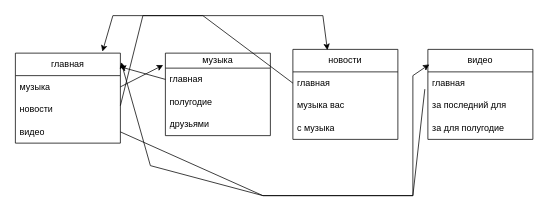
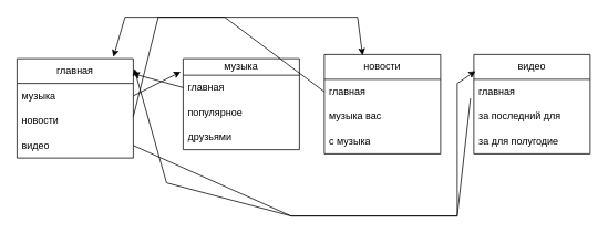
  <mxCell id="0" />
  <mxCell id="1" parent="0" />
  <mxCell id="2" value="главная" style="swimlane;fontStyle=0;childLayout=stackLayout;horizontal=1;startSize=30;horizontalStack=0;resizeParent=1;resizeParentMax=0;resizeLast=0;collapsible=1;marginBottom=0;whiteSpace=wrap;html=1;" vertex="1" parent="1"><mxGeometry x="20" y="70" width="140" height="120" as="geometry" /></mxCell>
  <mxCell id="3" value="музыка" style="text;strokeColor=none;fillColor=none;align=left;verticalAlign=middle;spacingLeft=4;spacingRight=4;overflow=hidden;points=[[0,0.5],[1,0.5]];portConstraint=eastwest;rotatable=0;whiteSpace=wrap;html=1;" vertex="1" parent="2"><mxGeometry y="30" width="140" height="30" as="geometry" /></mxCell>
  <mxCell id="4" value="новости" style="text;strokeColor=none;fillColor=none;align=left;verticalAlign=middle;spacingLeft=4;spacingRight=4;overflow=hidden;points=[[0,0.5],[1,0.5]];portConstraint=eastwest;rotatable=0;whiteSpace=wrap;html=1;" vertex="1" parent="2"><mxGeometry y="60" width="140" height="30" as="geometry" /></mxCell>
  <mxCell id="5" value="видео" style="text;strokeColor=none;fillColor=none;align=left;verticalAlign=middle;spacingLeft=4;spacingRight=4;overflow=hidden;points=[[0,0.5],[1,0.5]];portConstraint=eastwest;rotatable=0;whiteSpace=wrap;html=1;" vertex="1" parent="2"><mxGeometry y="90" width="140" height="30" as="geometry" /></mxCell>
  <mxCell id="6" value="музыка" style="swimlane;fontStyle=0;childLayout=stackLayout;horizontal=1;startSize=20;horizontalStack=0;resizeParent=1;resizeParentMax=0;resizeLast=0;collapsible=1;marginBottom=0;whiteSpace=wrap;html=1;" vertex="1" parent="1"><mxGeometry x="220" y="70" width="140" height="110" as="geometry" /></mxCell>
  <mxCell id="7" value="главная" style="text;strokeColor=none;fillColor=none;align=left;verticalAlign=middle;spacingLeft=4;spacingRight=4;overflow=hidden;points=[[0,0.5],[1,0.5]];portConstraint=eastwest;rotatable=0;whiteSpace=wrap;html=1;" vertex="1" parent="6"><mxGeometry y="20" width="140" height="30" as="geometry" /></mxCell>
- <mxCell id="8" value="полугодие" style="text;strokeColor=none;fillColor=none;align=left;verticalAlign=middle;spacingLeft=4;spacingRight=4;overflow=hidden;points=[[0,0.5],[1,0.5]];portConstraint=eastwest;rotatable=0;whiteSpace=wrap;html=1;" vertex="1" parent="6"><mxGeometry y="50" width="140" height="30" as="geometry" /></mxCell>
+ <mxCell id="8" value="популярное" style="text;strokeColor=none;fillColor=none;align=left;verticalAlign=middle;spacingLeft=4;spacingRight=4;overflow=hidden;points=[[0,0.5],[1,0.5]];portConstraint=eastwest;rotatable=0;whiteSpace=wrap;html=1;" vertex="1" parent="6"><mxGeometry y="50" width="140" height="30" as="geometry" /></mxCell>
  <mxCell id="9" value="друзьями" style="text;strokeColor=none;fillColor=none;align=left;verticalAlign=middle;spacingLeft=4;spacingRight=4;overflow=hidden;points=[[0,0.5],[1,0.5]];portConstraint=eastwest;rotatable=0;whiteSpace=wrap;html=1;" vertex="1" parent="6"><mxGeometry y="80" width="140" height="30" as="geometry" /></mxCell>
  <mxCell id="10" value="новости" style="swimlane;fontStyle=0;childLayout=stackLayout;horizontal=1;startSize=30;horizontalStack=0;resizeParent=1;resizeParentMax=0;resizeLast=0;collapsible=1;marginBottom=0;whiteSpace=wrap;html=1;" vertex="1" parent="1"><mxGeometry x="390" y="65" width="140" height="120" as="geometry" /></mxCell>
  <mxCell id="11" value="главная" style="text;strokeColor=none;fillColor=none;align=left;verticalAlign=middle;spacingLeft=4;spacingRight=4;overflow=hidden;points=[[0,0.5],[1,0.5]];portConstraint=eastwest;rotatable=0;whiteSpace=wrap;html=1;" vertex="1" parent="10"><mxGeometry y="30" width="140" height="30" as="geometry" /></mxCell>
  <mxCell id="12" value="музыка вас" style="text;strokeColor=none;fillColor=none;align=left;verticalAlign=middle;spacingLeft=4;spacingRight=4;overflow=hidden;points=[[0,0.5],[1,0.5]];portConstraint=eastwest;rotatable=0;whiteSpace=wrap;html=1;" vertex="1" parent="10"><mxGeometry y="60" width="140" height="30" as="geometry" /></mxCell>
  <mxCell id="13" value="с музыка" style="text;strokeColor=none;fillColor=none;align=left;verticalAlign=middle;spacingLeft=4;spacingRight=4;overflow=hidden;points=[[0,0.5],[1,0.5]];portConstraint=eastwest;rotatable=0;whiteSpace=wrap;html=1;" vertex="1" parent="10"><mxGeometry y="90" width="140" height="30" as="geometry" /></mxCell>
  <mxCell id="14" value="видео" style="swimlane;fontStyle=0;childLayout=stackLayout;horizontal=1;startSize=30;horizontalStack=0;resizeParent=1;resizeParentMax=0;resizeLast=0;collapsible=1;marginBottom=0;whiteSpace=wrap;html=1;" vertex="1" parent="1"><mxGeometry x="570" y="65" width="140" height="120" as="geometry" /></mxCell>
  <mxCell id="15" value="главная" style="text;strokeColor=none;fillColor=none;align=left;verticalAlign=middle;spacingLeft=4;spacingRight=4;overflow=hidden;points=[[0,0.5],[1,0.5]];portConstraint=eastwest;rotatable=0;whiteSpace=wrap;html=1;" vertex="1" parent="14"><mxGeometry y="30" width="140" height="30" as="geometry" /></mxCell>
  <mxCell id="16" value="за последний для&amp;nbsp;" style="text;strokeColor=none;fillColor=none;align=left;verticalAlign=middle;spacingLeft=4;spacingRight=4;overflow=hidden;points=[[0,0.5],[1,0.5]];portConstraint=eastwest;rotatable=0;whiteSpace=wrap;html=1;" vertex="1" parent="14"><mxGeometry y="60" width="140" height="30" as="geometry" /></mxCell>
  <mxCell id="17" value="за для полугодие&amp;nbsp;" style="text;strokeColor=none;fillColor=none;align=left;verticalAlign=middle;spacingLeft=4;spacingRight=4;overflow=hidden;points=[[0,0.5],[1,0.5]];portConstraint=eastwest;rotatable=0;whiteSpace=wrap;html=1;" vertex="1" parent="14"><mxGeometry y="90" width="140" height="30" as="geometry" /></mxCell>
  <mxCell id="18" value="" style="endArrow=classic;html=1;rounded=0;exitX=1;exitY=0.5;exitDx=0;exitDy=0;entryX=-0.021;entryY=0.145;entryDx=0;entryDy=0;entryPerimeter=0;" edge="1" parent="1" source="3" target="6"><mxGeometry width="50" height="50" relative="1" as="geometry"><mxPoint x="170" y="120" as="sourcePoint" /><mxPoint x="220" y="70" as="targetPoint" /></mxGeometry></mxCell>
  <mxCell id="19" value="" style="endArrow=classic;html=1;rounded=0;exitX=0;exitY=0.5;exitDx=0;exitDy=0;entryX=0.993;entryY=0.15;entryDx=0;entryDy=0;entryPerimeter=0;" edge="1" parent="1" source="7" target="2"><mxGeometry width="50" height="50" relative="1" as="geometry"><mxPoint x="180" y="250" as="sourcePoint" /><mxPoint x="230" y="200" as="targetPoint" /></mxGeometry></mxCell>
  <mxCell id="20" value="" style="endArrow=classic;html=1;rounded=0;entryX=0.329;entryY=0.008;entryDx=0;entryDy=0;entryPerimeter=0;" edge="1" parent="1" target="10"><mxGeometry width="50" height="50" relative="1" as="geometry"><mxPoint x="160" y="140" as="sourcePoint" /><mxPoint x="210" y="100" as="targetPoint" /><Array as="points"><mxPoint x="190" y="20" /><mxPoint x="430" y="20" /></Array></mxGeometry></mxCell>
  <mxCell id="21" value="" style="endArrow=classic;html=1;rounded=0;exitX=0;exitY=0.5;exitDx=0;exitDy=0;entryX=0.829;entryY=-0.017;entryDx=0;entryDy=0;entryPerimeter=0;" edge="1" parent="1" source="11" target="2"><mxGeometry width="50" height="50" relative="1" as="geometry"><mxPoint x="370" y="140" as="sourcePoint" /><mxPoint x="140" y="20" as="targetPoint" /><Array as="points"><mxPoint x="270" y="20" /><mxPoint x="150" y="20" /></Array></mxGeometry></mxCell>
  <mxCell id="22" value="" style="endArrow=classic;html=1;rounded=0;exitX=1;exitY=0.5;exitDx=0;exitDy=0;entryX=0.014;entryY=0.167;entryDx=0;entryDy=0;entryPerimeter=0;" edge="1" parent="1" source="5" target="14"><mxGeometry width="50" height="50" relative="1" as="geometry"><mxPoint x="240" y="280" as="sourcePoint" /><mxPoint x="550" y="50" as="targetPoint" /><Array as="points"><mxPoint x="350" y="260" /><mxPoint x="550" y="260" /><mxPoint x="550" y="100" /></Array></mxGeometry></mxCell>
  <mxCell id="23" value="" style="endArrow=classic;html=1;rounded=0;exitX=-0.029;exitY=0.767;exitDx=0;exitDy=0;exitPerimeter=0;entryX=1.007;entryY=0.1;entryDx=0;entryDy=0;entryPerimeter=0;" edge="1" parent="1" source="15" target="2"><mxGeometry width="50" height="50" relative="1" as="geometry"><mxPoint x="580" y="270" as="sourcePoint" /><mxPoint x="190" y="220" as="targetPoint" /><Array as="points"><mxPoint x="550" y="260" /><mxPoint x="390" y="260" /><mxPoint x="350" y="260" /><mxPoint x="200" y="220" /></Array></mxGeometry></mxCell>
